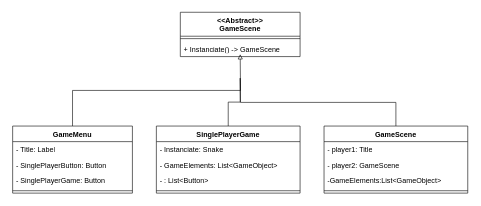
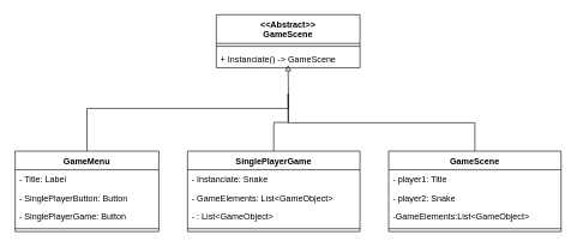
  <mxCell id="0" />
  <mxCell id="1" parent="0" />
  <mxCell id="2" value="&amp;lt;&amp;lt;Abstract&amp;gt;&amp;gt;&lt;br&gt;GameScene" style="swimlane;fontStyle=1;align=center;verticalAlign=top;childLayout=stackLayout;horizontal=1;startSize=40;horizontalStack=0;resizeParent=1;resizeParentMax=0;resizeLast=0;collapsible=1;marginBottom=0;whiteSpace=wrap;html=1;" vertex="1" parent="1"><mxGeometry x="300" y="20" width="200" height="74" as="geometry" /></mxCell>
  <mxCell id="3" value="" style="line;strokeWidth=1;fillColor=none;align=left;verticalAlign=middle;spacingTop=-1;spacingLeft=3;spacingRight=3;rotatable=0;labelPosition=right;points=[];portConstraint=eastwest;strokeColor=inherit;" vertex="1" parent="2"><mxGeometry y="40" width="200" height="8" as="geometry" /></mxCell>
  <mxCell id="4" value="+ Instanciate() -&amp;gt; GameScene" style="text;strokeColor=none;fillColor=none;align=left;verticalAlign=top;spacingLeft=4;spacingRight=4;overflow=hidden;rotatable=0;points=[[0,0.5],[1,0.5]];portConstraint=eastwest;whiteSpace=wrap;html=1;" vertex="1" parent="2"><mxGeometry y="48" width="200" height="26" as="geometry" /></mxCell>
  <mxCell id="5" style="edgeStyle=orthogonalEdgeStyle;rounded=0;orthogonalLoop=1;jettySize=auto;html=1;exitX=0.5;exitY=0;exitDx=0;exitDy=0;endArrow=block;endFill=0;" edge="1" parent="1" source="6"><mxGeometry relative="1" as="geometry"><mxPoint x="400" y="90" as="targetPoint" /></mxGeometry></mxCell>
  <mxCell id="6" value="GameMenu" style="swimlane;fontStyle=1;align=center;verticalAlign=top;childLayout=stackLayout;horizontal=1;startSize=26;horizontalStack=0;resizeParent=1;resizeParentMax=0;resizeLast=0;collapsible=1;marginBottom=0;whiteSpace=wrap;html=1;" vertex="1" parent="1"><mxGeometry x="20" y="210" width="200" height="112" as="geometry" /></mxCell>
  <mxCell id="7" value="- Title: Label" style="text;strokeColor=none;fillColor=none;align=left;verticalAlign=top;spacingLeft=4;spacingRight=4;overflow=hidden;rotatable=0;points=[[0,0.5],[1,0.5]];portConstraint=eastwest;whiteSpace=wrap;html=1;" vertex="1" parent="6"><mxGeometry y="26" width="200" height="26" as="geometry" /></mxCell>
  <mxCell id="8" value="- SinglePlayerButton: Button" style="text;strokeColor=none;fillColor=none;align=left;verticalAlign=top;spacingLeft=4;spacingRight=4;overflow=hidden;rotatable=0;points=[[0,0.5],[1,0.5]];portConstraint=eastwest;whiteSpace=wrap;html=1;" vertex="1" parent="6"><mxGeometry y="52" width="200" height="26" as="geometry" /></mxCell>
  <mxCell id="9" value="- SinglePlayerGame: Button" style="text;strokeColor=none;fillColor=none;align=left;verticalAlign=top;spacingLeft=4;spacingRight=4;overflow=hidden;rotatable=0;points=[[0,0.5],[1,0.5]];portConstraint=eastwest;whiteSpace=wrap;html=1;" vertex="1" parent="6"><mxGeometry y="78" width="200" height="26" as="geometry" /></mxCell>
  <mxCell id="10" value="" style="line;strokeWidth=1;fillColor=none;align=left;verticalAlign=middle;spacingTop=-1;spacingLeft=3;spacingRight=3;rotatable=0;labelPosition=right;points=[];portConstraint=eastwest;strokeColor=inherit;" vertex="1" parent="6"><mxGeometry y="104" width="200" height="8" as="geometry" /></mxCell>
  <mxCell id="11" style="edgeStyle=orthogonalEdgeStyle;rounded=0;orthogonalLoop=1;jettySize=auto;html=1;exitX=0.5;exitY=0;exitDx=0;exitDy=0;endArrow=none;endFill=0;" edge="1" parent="1" source="12"><mxGeometry relative="1" as="geometry"><mxPoint x="400" y="130" as="targetPoint" /><Array as="points"><mxPoint x="380" y="170" /><mxPoint x="400" y="170" /><mxPoint x="400" y="130" /></Array></mxGeometry></mxCell>
  <mxCell id="12" value="SinglePlayerGame" style="swimlane;fontStyle=1;align=center;verticalAlign=top;childLayout=stackLayout;horizontal=1;startSize=26;horizontalStack=0;resizeParent=1;resizeParentMax=0;resizeLast=0;collapsible=1;marginBottom=0;whiteSpace=wrap;html=1;" vertex="1" parent="1"><mxGeometry x="260" y="210" width="240" height="112" as="geometry" /></mxCell>
  <mxCell id="13" value="- Instanciate: Snake" style="text;strokeColor=none;fillColor=none;align=left;verticalAlign=top;spacingLeft=4;spacingRight=4;overflow=hidden;rotatable=0;points=[[0,0.5],[1,0.5]];portConstraint=eastwest;whiteSpace=wrap;html=1;" vertex="1" parent="12"><mxGeometry y="26" width="240" height="26" as="geometry" /></mxCell>
  <mxCell id="14" value="- GameElements: List&amp;lt;GameObject&amp;gt;" style="text;strokeColor=none;fillColor=none;align=left;verticalAlign=top;spacingLeft=4;spacingRight=4;overflow=hidden;rotatable=0;points=[[0,0.5],[1,0.5]];portConstraint=eastwest;whiteSpace=wrap;html=1;" vertex="1" parent="12"><mxGeometry y="52" width="240" height="26" as="geometry" /></mxCell>
- <mxCell id="15" value="- : List&amp;lt;Button&amp;gt;" style="text;strokeColor=none;fillColor=none;align=left;verticalAlign=top;spacingLeft=4;spacingRight=4;overflow=hidden;rotatable=0;points=[[0,0.5],[1,0.5]];portConstraint=eastwest;whiteSpace=wrap;html=1;" vertex="1" parent="12"><mxGeometry y="78" width="240" height="26" as="geometry" /></mxCell>
+ <mxCell id="15" value="- : List&amp;lt;GameObject&amp;gt;" style="text;strokeColor=none;fillColor=none;align=left;verticalAlign=top;spacingLeft=4;spacingRight=4;overflow=hidden;rotatable=0;points=[[0,0.5],[1,0.5]];portConstraint=eastwest;whiteSpace=wrap;html=1;" vertex="1" parent="12"><mxGeometry y="78" width="240" height="26" as="geometry" /></mxCell>
  <mxCell id="16" value="" style="line;strokeWidth=1;fillColor=none;align=left;verticalAlign=middle;spacingTop=-1;spacingLeft=3;spacingRight=3;rotatable=0;labelPosition=right;points=[];portConstraint=eastwest;strokeColor=inherit;" vertex="1" parent="12"><mxGeometry y="104" width="240" height="8" as="geometry" /></mxCell>
  <mxCell id="17" style="edgeStyle=orthogonalEdgeStyle;rounded=0;orthogonalLoop=1;jettySize=auto;html=1;exitX=0.5;exitY=0;exitDx=0;exitDy=0;endArrow=none;endFill=0;" edge="1" parent="1" source="18"><mxGeometry relative="1" as="geometry"><mxPoint x="400" y="130" as="targetPoint" /></mxGeometry></mxCell>
  <mxCell id="18" value="GameScene" style="swimlane;fontStyle=1;align=center;verticalAlign=top;childLayout=stackLayout;horizontal=1;startSize=26;horizontalStack=0;resizeParent=1;resizeParentMax=0;resizeLast=0;collapsible=1;marginBottom=0;whiteSpace=wrap;html=1;" vertex="1" parent="1"><mxGeometry x="540" y="210" width="240" height="112" as="geometry" /></mxCell>
  <mxCell id="19" value="- player1: Title" style="text;strokeColor=none;fillColor=none;align=left;verticalAlign=top;spacingLeft=4;spacingRight=4;overflow=hidden;rotatable=0;points=[[0,0.5],[1,0.5]];portConstraint=eastwest;whiteSpace=wrap;html=1;" vertex="1" parent="18"><mxGeometry y="26" width="240" height="26" as="geometry" /></mxCell>
- <mxCell id="20" value="- player2: GameScene" style="text;strokeColor=none;fillColor=none;align=left;verticalAlign=top;spacingLeft=4;spacingRight=4;overflow=hidden;rotatable=0;points=[[0,0.5],[1,0.5]];portConstraint=eastwest;whiteSpace=wrap;html=1;" vertex="1" parent="18"><mxGeometry y="52" width="240" height="26" as="geometry" /></mxCell>
+ <mxCell id="20" value="- player2: Snake" style="text;strokeColor=none;fillColor=none;align=left;verticalAlign=top;spacingLeft=4;spacingRight=4;overflow=hidden;rotatable=0;points=[[0,0.5],[1,0.5]];portConstraint=eastwest;whiteSpace=wrap;html=1;" vertex="1" parent="18"><mxGeometry y="52" width="240" height="26" as="geometry" /></mxCell>
  <mxCell id="21" value="-GameElements:List&amp;lt;GameObject&amp;gt;" style="text;strokeColor=none;fillColor=none;align=left;verticalAlign=top;spacingLeft=4;spacingRight=4;overflow=hidden;rotatable=0;points=[[0,0.5],[1,0.5]];portConstraint=eastwest;whiteSpace=wrap;html=1;" vertex="1" parent="18"><mxGeometry y="78" width="240" height="26" as="geometry" /></mxCell>
  <mxCell id="22" value="" style="line;strokeWidth=1;fillColor=none;align=left;verticalAlign=middle;spacingTop=-1;spacingLeft=3;spacingRight=3;rotatable=0;labelPosition=right;points=[];portConstraint=eastwest;strokeColor=inherit;" vertex="1" parent="18"><mxGeometry y="104" width="240" height="8" as="geometry" /></mxCell>
